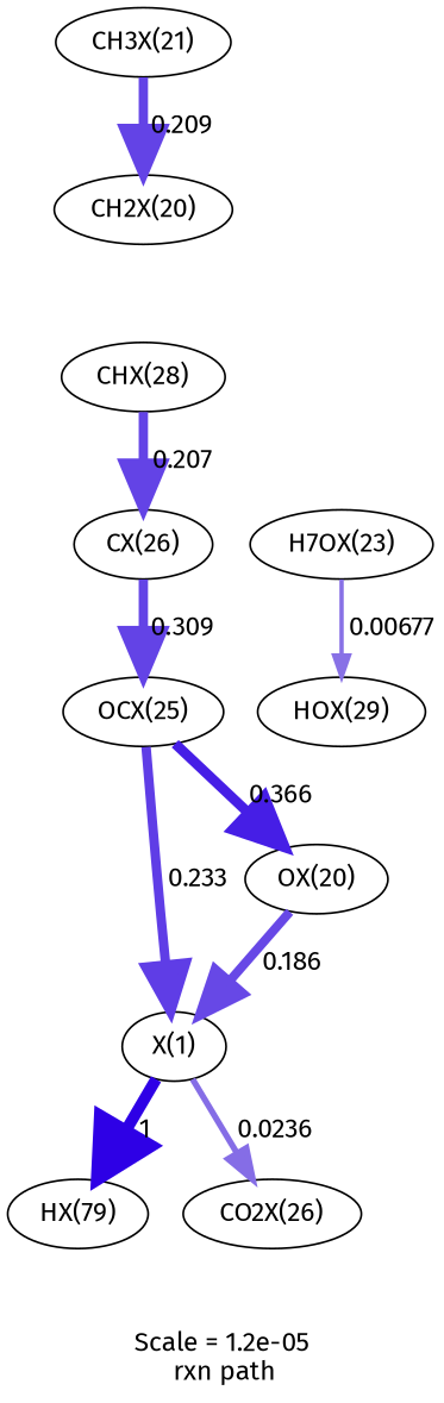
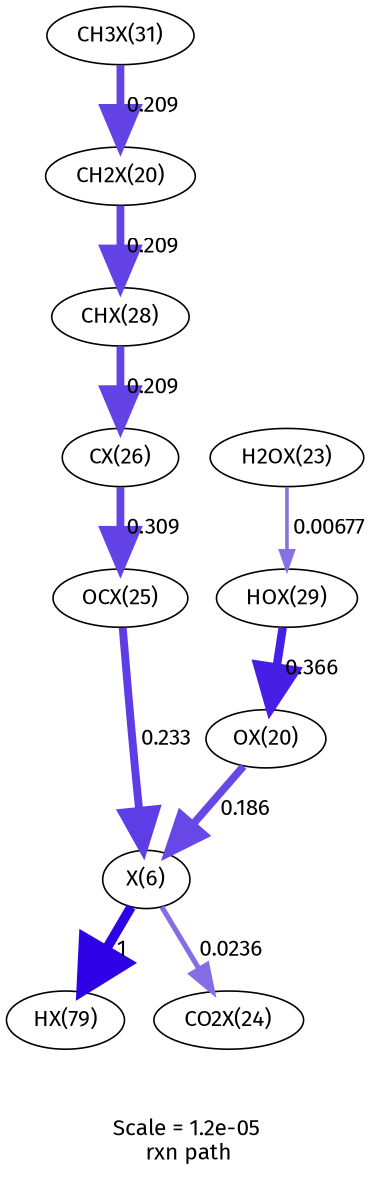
  digraph {
    fontname="Fira Sans"
    label="Scale = 1.2e-05\l rxn path"
    node [fontname="Fira Sans"]
    edge [arrowsize=2.41 color="0.7, 0.709, 0.9" fontname="Fira Sans" penwidth=4.82]
-   n1 [label="X(1)"]
+   n1 [label="X(6)"]
    n2 [label="HX(79)"]
-   n3 [label="CO2X(26)"]
+   n3 [label="CO2X(24)"]
    n4 [label="OX(20)"]
    n5 [label="OCX(25)"]
    n6 [label="HOX(29)"]
-   n7 [label="H7OX(23)"]
-   n8 [label="CH3X(21)"]
+   n7 [label="H2OX(23)"]
+   n8 [label="CH3X(31)"]
    n9 [label="CH2X(20)"]
    n10 [label="CHX(28)"]
    n11 [label="CX(26)"]
    n1 -> n2 [arrowsize=3 color="0.7, 1.5, 0.9" label=" 1" penwidth=6]
    n1 -> n3 [arrowsize=1.59 color="0.7, 0.524, 0.9" label=" 0.0236" penwidth=3.17]
    n4 -> n1 [arrowsize=2.36 color="0.7, 0.686, 0.9" label=" 0.186" penwidth=4.73]
    n5 -> n1 [arrowsize=2.45 color="0.7, 0.733, 0.9" label=" 0.233" penwidth=4.9]
-   n5 -> n4 [arrowsize=2.62 color="0.7, 0.866, 0.9" label=" 0.366" penwidth=5.24]
+   n6 -> n4 [arrowsize=2.62 color="0.7, 0.866, 0.9" label=" 0.366" penwidth=5.24]
    n7 -> n6 [arrowsize=1.11 color="0.7, 0.507, 0.9" label=" 0.00677" penwidth=2.23]
    n8 -> n9 [label=" 0.209"]
-   n10 -> n11 [label=" 0.207"]
+   n9 -> n10 [label=" 0.209"]
+   n10 -> n11 [label=" 0.209"]
    n11 -> n5 [label=" 0.309"]
  }
